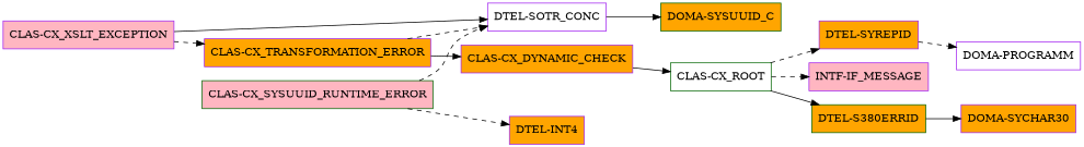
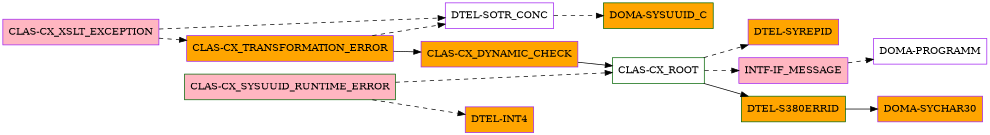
  digraph {
    rankdir=LR
    node [color=purple fillcolor=orange shape=box style=filled]
    edge [style=dashed]
    n1 [color=darkgreen fillcolor=lightpink label="CLAS-CX_SYSUUID_RUNTIME_ERROR"]
    "DTEL-SOTR_CONC" [fillcolor=white]
    "DTEL-INT4"
    "DOMA-SYSUUID_C" [color=darkgreen]
    "CLAS-CX_XSLT_EXCEPTION" [fillcolor=lightpink]
    "CLAS-CX_TRANSFORMATION_ERROR"
    "CLAS-CX_DYNAMIC_CHECK"
    "CLAS-CX_ROOT" [color=darkgreen fillcolor=white]
    "INTF-IF_MESSAGE" [fillcolor=lightpink]
    "DTEL-SYREPID"
    "DTEL-S380ERRID" [color=darkgreen]
    "DOMA-PROGRAMM" [fillcolor=white]
    "DOMA-SYCHAR30"
-   n1 -> "DTEL-SOTR_CONC"
+   n1 -> "CLAS-CX_ROOT"
    n1 -> "DTEL-INT4"
-   "DTEL-SOTR_CONC" -> "DOMA-SYSUUID_C" [style=solid]
-   "CLAS-CX_XSLT_EXCEPTION" -> "DTEL-SOTR_CONC" [style=solid]
+   "DTEL-SOTR_CONC" -> "DOMA-SYSUUID_C"
+   "CLAS-CX_XSLT_EXCEPTION" -> "DTEL-SOTR_CONC"
    "CLAS-CX_XSLT_EXCEPTION" -> "CLAS-CX_TRANSFORMATION_ERROR"
    "CLAS-CX_TRANSFORMATION_ERROR" -> "DTEL-SOTR_CONC"
    "CLAS-CX_TRANSFORMATION_ERROR" -> "CLAS-CX_DYNAMIC_CHECK" [style=solid]
    "CLAS-CX_DYNAMIC_CHECK" -> "CLAS-CX_ROOT" [style=solid]
    "CLAS-CX_ROOT" -> "INTF-IF_MESSAGE"
    "CLAS-CX_ROOT" -> "DTEL-SYREPID"
    "CLAS-CX_ROOT" -> "DTEL-S380ERRID" [style=solid]
-   "DTEL-SYREPID" -> "DOMA-PROGRAMM"
+   "INTF-IF_MESSAGE" -> "DOMA-PROGRAMM"
    "DTEL-S380ERRID" -> "DOMA-SYCHAR30" [style=solid]
  }
